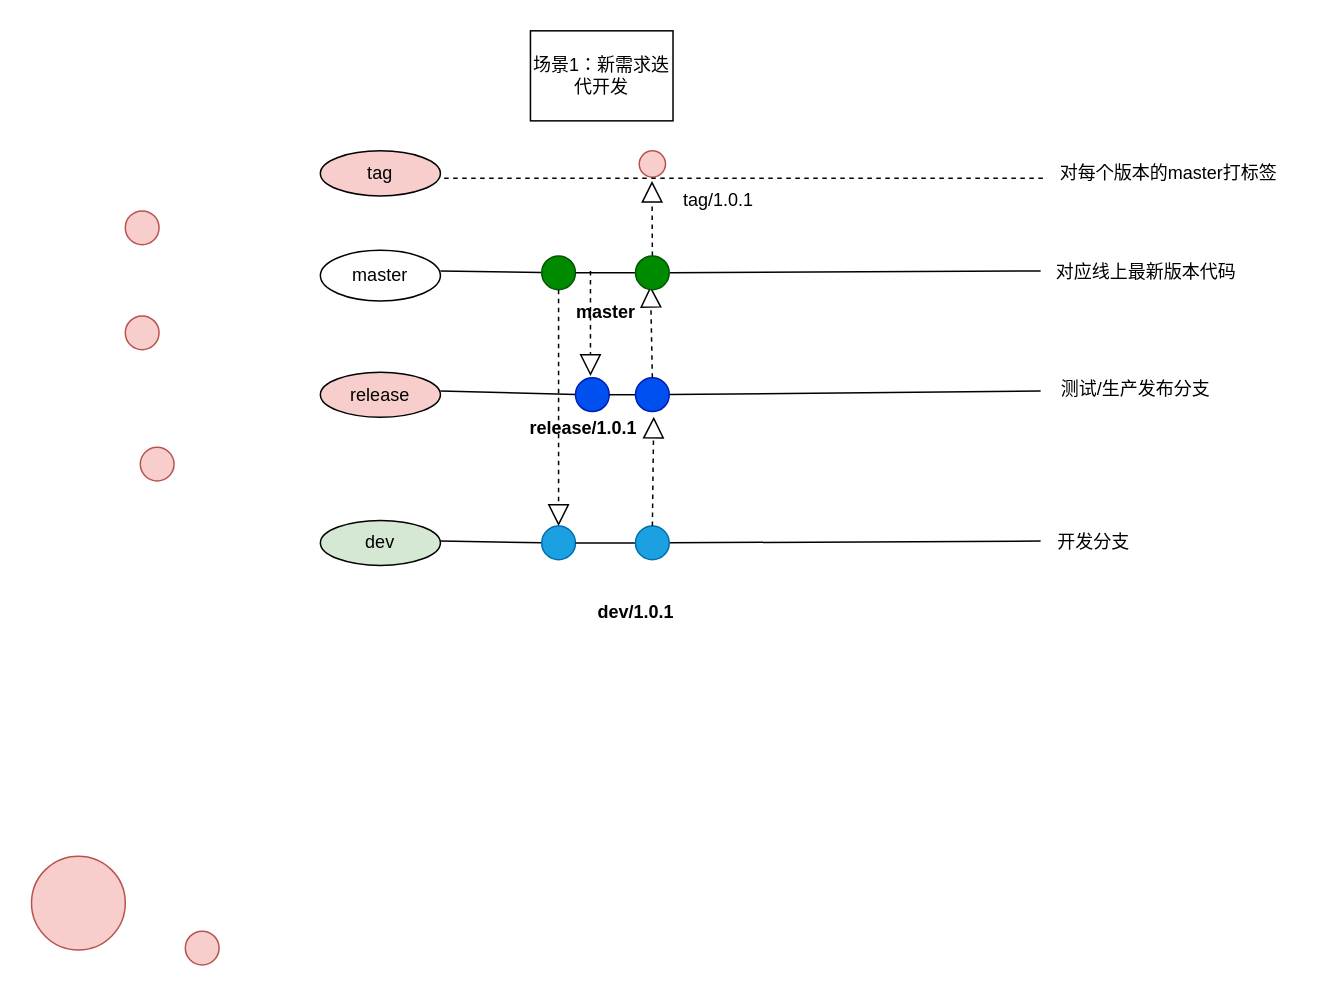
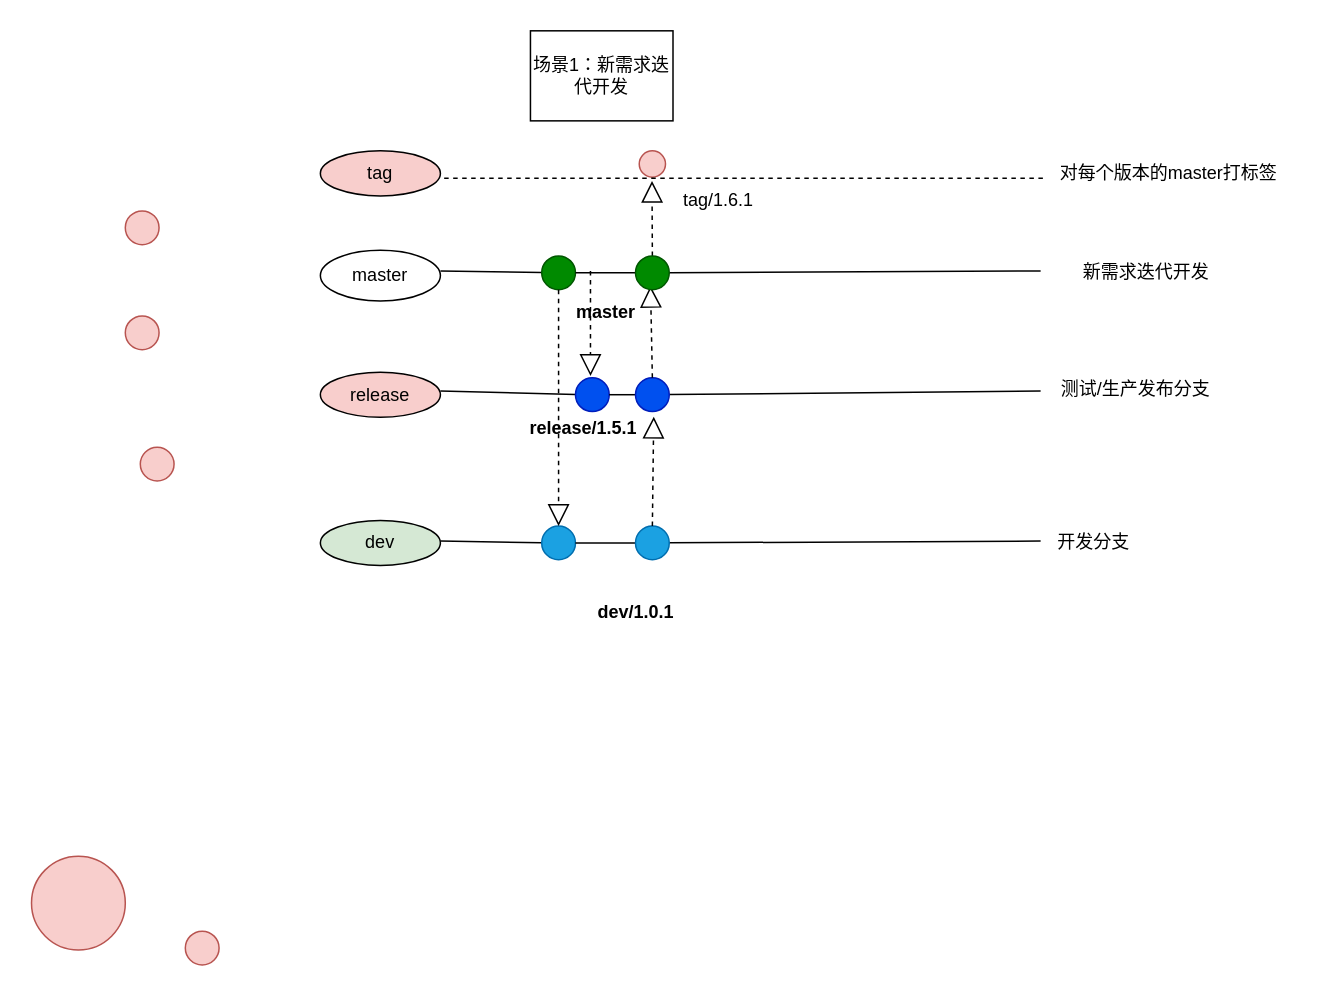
  <mxCell id="0" />
  <mxCell id="1" parent="0" />
  <mxCell id="2" value="master" style="ellipse;whiteSpace=wrap;html=1;" vertex="1" parent="1"><mxGeometry x="213" y="166.25" width="80" height="33.75" as="geometry" /></mxCell>
  <mxCell id="3" value="tag" style="ellipse;whiteSpace=wrap;html=1;fillColor=#f8cecc;" vertex="1" parent="1"><mxGeometry x="213" y="100" width="80" height="30" as="geometry" /></mxCell>
  <mxCell id="4" value="release" style="ellipse;whiteSpace=wrap;html=1;fillColor=#f8cecc;" vertex="1" parent="1"><mxGeometry x="213" y="247.5" width="80" height="30" as="geometry" /></mxCell>
  <mxCell id="5" value="" style="endArrow=none;html=1;rounded=0;startArrow=none;" edge="1" parent="1" source="35"><mxGeometry width="50" height="50" relative="1" as="geometry"><mxPoint x="293" y="260" as="sourcePoint" /><mxPoint x="693" y="260" as="targetPoint" /></mxGeometry></mxCell>
  <mxCell id="6" value="" style="endArrow=none;html=1;rounded=0;startArrow=none;" edge="1" parent="1" source="39"><mxGeometry width="50" height="50" relative="1" as="geometry"><mxPoint x="293" y="180" as="sourcePoint" /><mxPoint x="693" y="180" as="targetPoint" /></mxGeometry></mxCell>
  <mxCell id="7" value="" style="ellipse;whiteSpace=wrap;html=1;aspect=fixed;fillColor=#f8cecc;strokeColor=#b85450;" vertex="1" parent="1"><mxGeometry x="83" y="140" width="22.5" height="22.5" as="geometry" /></mxCell>
  <mxCell id="8" value="" style="ellipse;whiteSpace=wrap;html=1;aspect=fixed;fillColor=#f8cecc;strokeColor=#b85450;" vertex="1" parent="1"><mxGeometry x="83" y="210" width="22.5" height="22.5" as="geometry" /></mxCell>
  <mxCell id="9" value="" style="ellipse;whiteSpace=wrap;html=1;aspect=fixed;fillColor=#f8cecc;strokeColor=#b85450;" vertex="1" parent="1"><mxGeometry x="93" y="297.5" width="22.5" height="22.5" as="geometry" /></mxCell>
  <mxCell id="10" value="" style="ellipse;whiteSpace=wrap;html=1;aspect=fixed;fillColor=#f8cecc;strokeColor=#b85450;" vertex="1" parent="1"><mxGeometry x="123" y="620" width="22.5" height="22.5" as="geometry" /></mxCell>
  <mxCell id="11" value="" style="ellipse;whiteSpace=wrap;html=1;aspect=fixed;fillColor=#f8cecc;strokeColor=#b85450;" vertex="1" parent="1"><mxGeometry x="425.5" y="100" width="17.5" height="17.5" as="geometry" /></mxCell>
  <mxCell id="12" value="" style="ellipse;whiteSpace=wrap;html=1;aspect=fixed;fillColor=#f8cecc;strokeColor=#b85450;" vertex="1" parent="1"><mxGeometry x="20.5" y="570" width="62.5" height="62.5" as="geometry" /></mxCell>
  <mxCell id="13" value="" style="endArrow=none;html=1;rounded=0;" edge="1" parent="1" target="14"><mxGeometry width="50" height="50" relative="1" as="geometry"><mxPoint x="293" y="180" as="sourcePoint" /><mxPoint x="693" y="180" as="targetPoint" /></mxGeometry></mxCell>
  <mxCell id="14" value="" style="ellipse;whiteSpace=wrap;html=1;aspect=fixed;fillColor=#008a00;strokeColor=#005700;fontColor=#ffffff;" vertex="1" parent="1"><mxGeometry x="360.5" y="170" width="22.5" height="22.5" as="geometry" /></mxCell>
  <mxCell id="15" value="dev" style="ellipse;whiteSpace=wrap;html=1;fillColor=#d5e8d4;" vertex="1" parent="1"><mxGeometry x="213" y="346.25" width="80" height="30" as="geometry" /></mxCell>
  <mxCell id="16" value="" style="endArrow=none;html=1;rounded=0;startArrow=none;" edge="1" parent="1" source="24"><mxGeometry width="50" height="50" relative="1" as="geometry"><mxPoint x="293" y="360" as="sourcePoint" /><mxPoint x="693" y="360" as="targetPoint" /></mxGeometry></mxCell>
  <mxCell id="17" value="场景1：新需求迭代开发" style="rounded=0;whiteSpace=wrap;html=1;" vertex="1" parent="1"><mxGeometry x="353" y="20" width="95" height="60" as="geometry" /></mxCell>
  <mxCell id="18" value="" style="endArrow=none;html=1;rounded=0;" edge="1" parent="1" target="19"><mxGeometry width="50" height="50" relative="1" as="geometry"><mxPoint x="293" y="360" as="sourcePoint" /><mxPoint x="693" y="360" as="targetPoint" /></mxGeometry></mxCell>
  <mxCell id="19" value="" style="ellipse;whiteSpace=wrap;html=1;aspect=fixed;fillColor=#1ba1e2;strokeColor=#006EAF;fontColor=#ffffff;" vertex="1" parent="1"><mxGeometry x="360.5" y="350" width="22.5" height="22.5" as="geometry" /></mxCell>
  <mxCell id="20" value="" style="endArrow=block;dashed=1;endFill=0;endSize=12;html=1;rounded=0;exitX=0.5;exitY=1;exitDx=0;exitDy=0;" edge="1" parent="1" source="14" target="19"><mxGeometry width="160" relative="1" as="geometry"><mxPoint x="383" y="290" as="sourcePoint" /><mxPoint x="543" y="290" as="targetPoint" /></mxGeometry></mxCell>
- <mxCell id="21" value="release/1.0.1" style="text;html=1;align=center;verticalAlign=middle;resizable=0;points=[];autosize=1;strokeColor=none;fillColor=none;fontStyle=1" vertex="1" parent="1"><mxGeometry x="343" y="270" width="90" height="30" as="geometry" /></mxCell>
+ <mxCell id="21" value="release/1.5.1" style="text;html=1;align=center;verticalAlign=middle;resizable=0;points=[];autosize=1;strokeColor=none;fillColor=none;fontStyle=1" vertex="1" parent="1"><mxGeometry x="343" y="270" width="90" height="30" as="geometry" /></mxCell>
  <mxCell id="22" value="dev/1.0.1" style="text;html=1;align=center;verticalAlign=middle;resizable=0;points=[];autosize=1;strokeColor=none;fillColor=none;fontStyle=1" vertex="1" parent="1"><mxGeometry x="388" y="392.5" width="70" height="30" as="geometry" /></mxCell>
  <mxCell id="23" value="" style="endArrow=none;html=1;rounded=0;startArrow=none;" edge="1" parent="1" source="19" target="24"><mxGeometry width="50" height="50" relative="1" as="geometry"><mxPoint x="383" y="361.215" as="sourcePoint" /><mxPoint x="693" y="360" as="targetPoint" /></mxGeometry></mxCell>
  <mxCell id="24" value="" style="ellipse;whiteSpace=wrap;html=1;aspect=fixed;fillColor=#1ba1e2;strokeColor=#006EAF;fontColor=#ffffff;" vertex="1" parent="1"><mxGeometry x="423" y="350" width="22.5" height="22.5" as="geometry" /></mxCell>
  <mxCell id="25" value="测试/生产发布分支" style="text;html=1;align=center;verticalAlign=middle;resizable=0;points=[];autosize=1;strokeColor=none;fillColor=none;" vertex="1" parent="1"><mxGeometry x="695.5" y="243.75" width="120" height="30" as="geometry" /></mxCell>
  <mxCell id="26" value="开发分支" style="text;html=1;align=center;verticalAlign=middle;resizable=0;points=[];autosize=1;strokeColor=none;fillColor=none;" vertex="1" parent="1"><mxGeometry x="693" y="346.25" width="70" height="30" as="geometry" /></mxCell>
- <mxCell id="27" value="对应线上最新版本代码" style="text;html=1;align=center;verticalAlign=middle;resizable=0;points=[];autosize=1;strokeColor=none;fillColor=none;" vertex="1" parent="1"><mxGeometry x="693" y="166.25" width="140" height="30" as="geometry" /></mxCell>
+ <mxCell id="27" value="新需求迭代开发" style="text;html=1;align=center;verticalAlign=middle;resizable=0;points=[];autosize=1;strokeColor=none;fillColor=none;" vertex="1" parent="1"><mxGeometry x="693" y="166.25" width="140" height="30" as="geometry" /></mxCell>
  <mxCell id="28" value="" style="endArrow=none;dashed=1;html=1;rounded=0;" edge="1" parent="1"><mxGeometry width="50" height="50" relative="1" as="geometry"><mxPoint x="295.5" y="118.25" as="sourcePoint" /><mxPoint x="695.5" y="118.25" as="targetPoint" /></mxGeometry></mxCell>
  <mxCell id="29" value="" style="endArrow=block;dashed=1;endFill=0;endSize=12;html=1;rounded=0;exitX=0.5;exitY=0;exitDx=0;exitDy=0;" edge="1" parent="1" source="39"><mxGeometry width="160" relative="1" as="geometry"><mxPoint x="385.5" y="150.75" as="sourcePoint" /><mxPoint x="434" y="120" as="targetPoint" /></mxGeometry></mxCell>
  <mxCell id="30" value="对每个版本的master打标签" style="text;html=1;align=center;verticalAlign=middle;resizable=0;points=[];autosize=1;strokeColor=none;fillColor=none;" vertex="1" parent="1"><mxGeometry x="693" y="100" width="170" height="30" as="geometry" /></mxCell>
  <mxCell id="31" value="" style="endArrow=block;dashed=1;endFill=0;endSize=12;html=1;rounded=0;" edge="1" parent="1"><mxGeometry width="160" relative="1" as="geometry"><mxPoint x="393" y="180" as="sourcePoint" /><mxPoint x="393" y="250" as="targetPoint" /></mxGeometry></mxCell>
  <mxCell id="32" value="" style="endArrow=none;html=1;rounded=0;startArrow=none;" edge="1" parent="1" target="33"><mxGeometry width="50" height="50" relative="1" as="geometry"><mxPoint x="293" y="260" as="sourcePoint" /><mxPoint x="693" y="260" as="targetPoint" /></mxGeometry></mxCell>
  <mxCell id="33" value="" style="ellipse;whiteSpace=wrap;html=1;aspect=fixed;fillColor=#0050ef;strokeColor=#001DBC;fontColor=#ffffff;" vertex="1" parent="1"><mxGeometry x="383" y="251.25" width="22.5" height="22.5" as="geometry" /></mxCell>
  <mxCell id="34" value="" style="endArrow=none;html=1;rounded=0;startArrow=none;" edge="1" parent="1" source="33" target="35"><mxGeometry width="50" height="50" relative="1" as="geometry"><mxPoint x="405.5" y="262.424" as="sourcePoint" /><mxPoint x="693" y="260" as="targetPoint" /></mxGeometry></mxCell>
  <mxCell id="35" value="" style="ellipse;whiteSpace=wrap;html=1;aspect=fixed;fillColor=#0050ef;strokeColor=#001DBC;fontColor=#ffffff;" vertex="1" parent="1"><mxGeometry x="423" y="251.25" width="22.5" height="22.5" as="geometry" /></mxCell>
  <mxCell id="36" value="" style="endArrow=block;dashed=1;endFill=0;endSize=12;html=1;rounded=0;exitX=0.5;exitY=0;exitDx=0;exitDy=0;entryX=1.024;entryY=0.239;entryDx=0;entryDy=0;entryPerimeter=0;" edge="1" parent="1" source="24" target="21"><mxGeometry width="160" relative="1" as="geometry"><mxPoint x="383" y="290" as="sourcePoint" /><mxPoint x="543" y="290" as="targetPoint" /></mxGeometry></mxCell>
  <mxCell id="37" value="" style="endArrow=block;dashed=1;endFill=0;endSize=12;html=1;rounded=0;exitX=0.5;exitY=0;exitDx=0;exitDy=0;" edge="1" parent="1" source="35"><mxGeometry width="160" relative="1" as="geometry"><mxPoint x="383" y="290" as="sourcePoint" /><mxPoint x="433" y="190" as="targetPoint" /></mxGeometry></mxCell>
  <mxCell id="38" value="" style="endArrow=none;html=1;rounded=0;startArrow=none;" edge="1" parent="1" source="14" target="39"><mxGeometry width="50" height="50" relative="1" as="geometry"><mxPoint x="383" y="181.215" as="sourcePoint" /><mxPoint x="693" y="180" as="targetPoint" /></mxGeometry></mxCell>
  <mxCell id="39" value="" style="ellipse;whiteSpace=wrap;html=1;aspect=fixed;fillColor=#008a00;strokeColor=#005700;fontColor=#ffffff;" vertex="1" parent="1"><mxGeometry x="423" y="170" width="22.5" height="22.5" as="geometry" /></mxCell>
  <mxCell id="40" value="&lt;b&gt;master&lt;/b&gt;" style="text;html=1;align=center;verticalAlign=middle;resizable=0;points=[];autosize=1;strokeColor=none;fillColor=none;" vertex="1" parent="1"><mxGeometry x="373" y="192.5" width="60" height="30" as="geometry" /></mxCell>
- <mxCell id="41" value="tag/1.0.1" style="text;html=1;align=center;verticalAlign=middle;resizable=0;points=[];autosize=1;strokeColor=none;fillColor=none;" vertex="1" parent="1"><mxGeometry x="443" y="117.5" width="70" height="30" as="geometry" /></mxCell>
+ <mxCell id="41" value="tag/1.6.1" style="text;html=1;align=center;verticalAlign=middle;resizable=0;points=[];autosize=1;strokeColor=none;fillColor=none;" vertex="1" parent="1"><mxGeometry x="443" y="117.5" width="70" height="30" as="geometry" /></mxCell>
